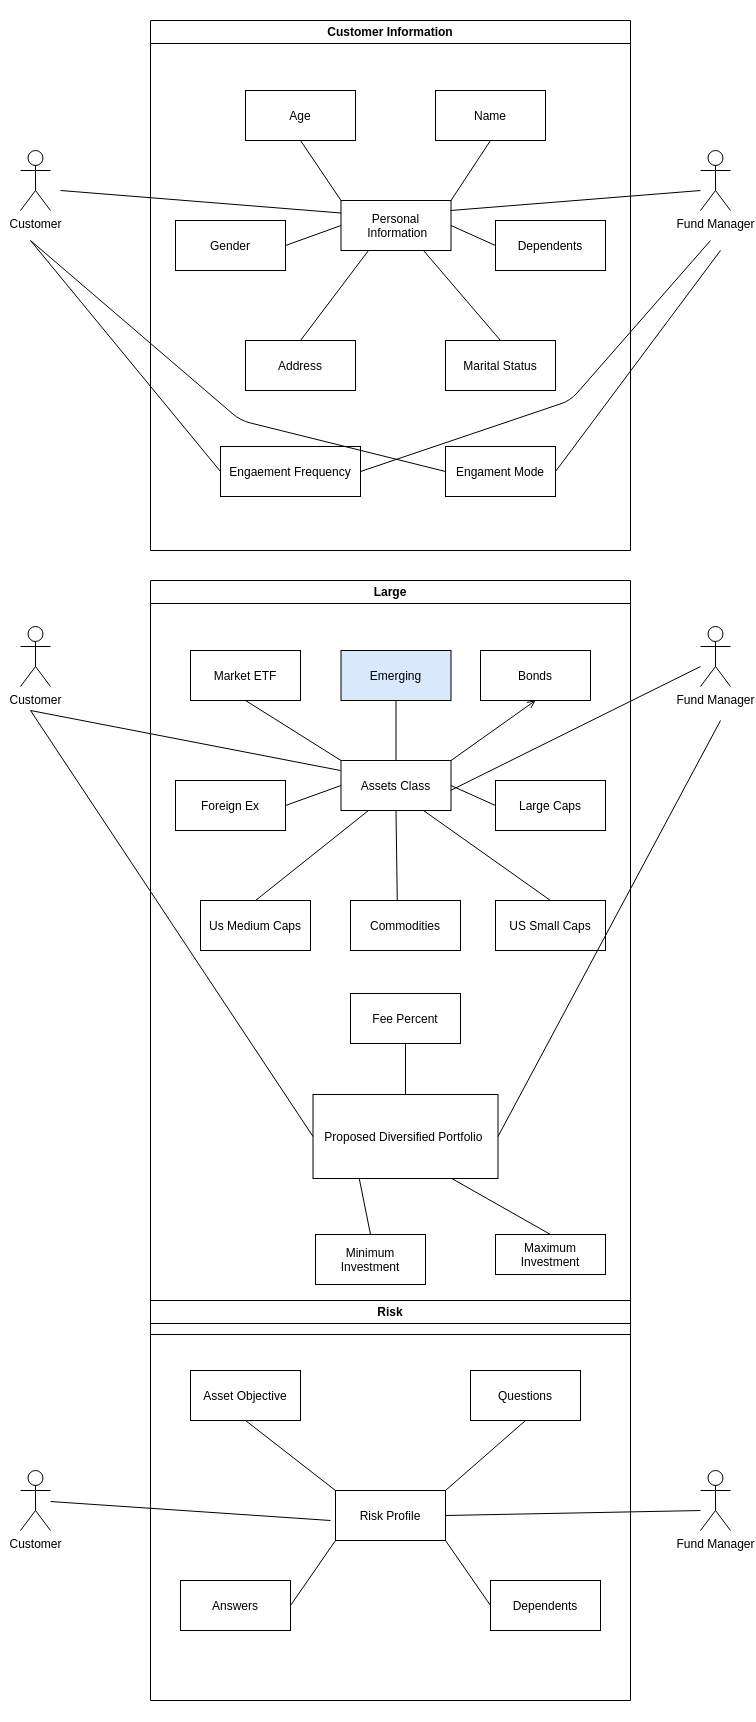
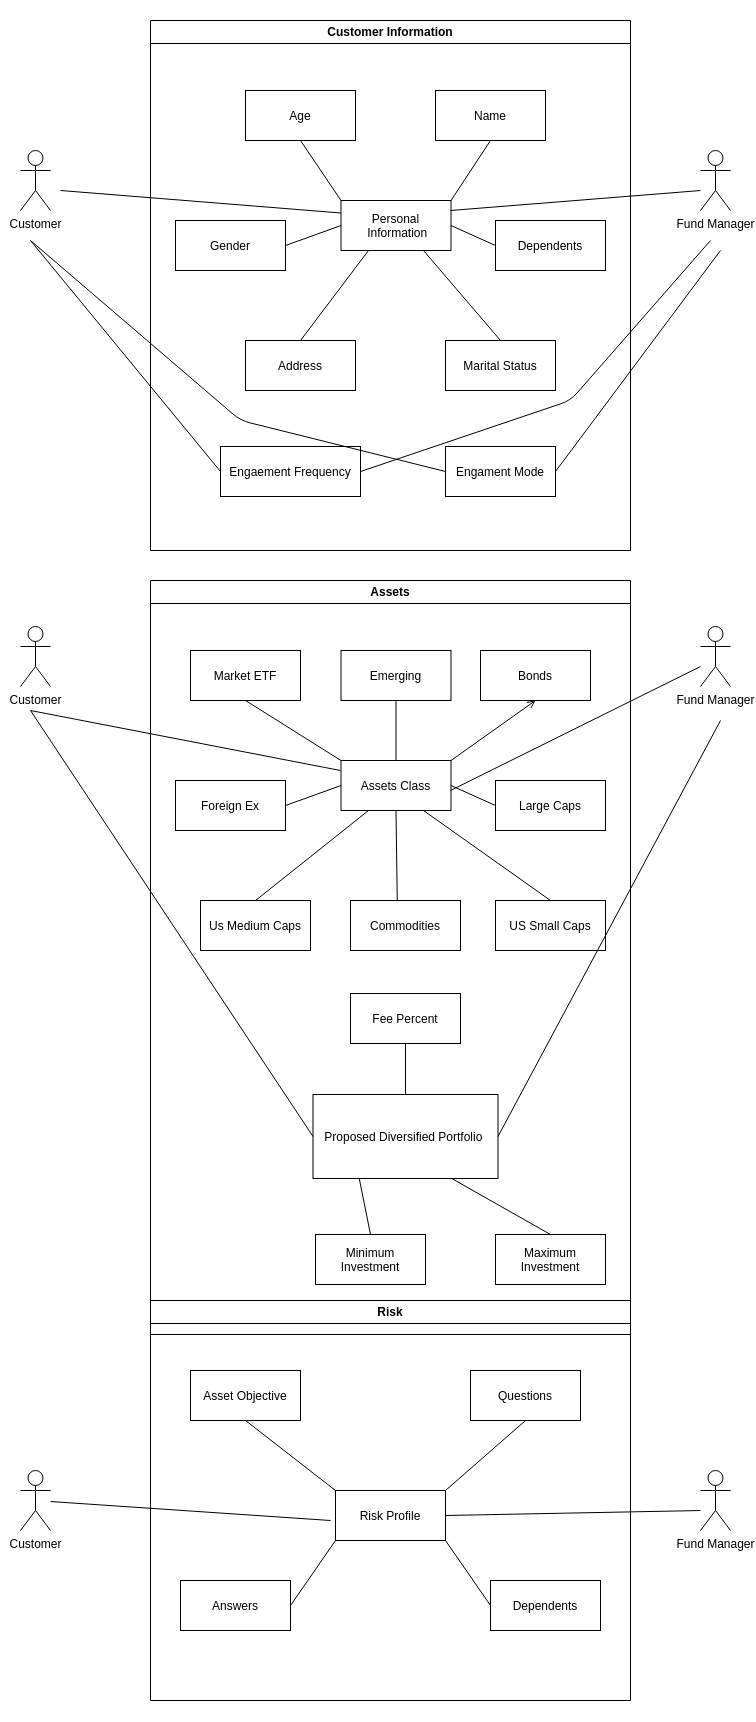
  <mxCell id="0" />
  <mxCell id="1" parent="0" />
  <mxCell id="2" value="Customer Information" style="swimlane;whiteSpace=wrap;startSize=23;" parent="1" vertex="1"><mxGeometry x="150" y="20" width="480" height="530" as="geometry" /></mxCell>
  <mxCell id="3" value="Personal&#10; Information" style="" parent="2" vertex="1"><mxGeometry x="190.5" y="180" width="110" height="50" as="geometry" /></mxCell>
  <mxCell id="4" value="Name" style="" parent="2" vertex="1"><mxGeometry x="285" y="70" width="110" height="50" as="geometry" /></mxCell>
  <mxCell id="5" value="Age" style="" parent="2" vertex="1"><mxGeometry x="95" y="70" width="110" height="50" as="geometry" /></mxCell>
  <mxCell id="6" value="Marital Status" style="" parent="2" vertex="1"><mxGeometry x="295" y="320" width="110" height="50" as="geometry" /></mxCell>
  <mxCell id="7" value="Address" style="" parent="2" vertex="1"><mxGeometry x="95" y="320" width="110" height="50" as="geometry" /></mxCell>
  <mxCell id="8" value="Dependents" style="" parent="2" vertex="1"><mxGeometry x="345" y="200" width="110" height="50" as="geometry" /></mxCell>
  <mxCell id="9" value="Gender" style="" parent="2" vertex="1"><mxGeometry x="25" y="200" width="110" height="50" as="geometry" /></mxCell>
  <mxCell id="10" value="" style="endArrow=none;html=1;entryX=0.5;entryY=1;entryDx=0;entryDy=0;exitX=1;exitY=0;exitDx=0;exitDy=0;" parent="2" source="3" target="4" edge="1"><mxGeometry width="50" height="50" relative="1" as="geometry"><mxPoint x="250" y="220" as="sourcePoint" /><mxPoint x="300" y="170" as="targetPoint" /></mxGeometry></mxCell>
  <mxCell id="11" value="" style="endArrow=none;html=1;exitX=0;exitY=0;exitDx=0;exitDy=0;entryX=0.5;entryY=1;entryDx=0;entryDy=0;" parent="2" source="3" target="5" edge="1"><mxGeometry width="50" height="50" relative="1" as="geometry"><mxPoint x="250" y="220" as="sourcePoint" /><mxPoint x="300" y="170" as="targetPoint" /></mxGeometry></mxCell>
  <mxCell id="12" value="" style="endArrow=none;html=1;exitX=0;exitY=0.5;exitDx=0;exitDy=0;entryX=1;entryY=0.5;entryDx=0;entryDy=0;" parent="2" source="3" target="9" edge="1"><mxGeometry width="50" height="50" relative="1" as="geometry"><mxPoint x="250" y="220" as="sourcePoint" /><mxPoint x="130" y="230" as="targetPoint" /></mxGeometry></mxCell>
  <mxCell id="13" value="" style="endArrow=none;html=1;exitX=1;exitY=0.5;exitDx=0;exitDy=0;entryX=0;entryY=0.5;entryDx=0;entryDy=0;" parent="2" source="3" target="8" edge="1"><mxGeometry width="50" height="50" relative="1" as="geometry"><mxPoint x="250" y="220" as="sourcePoint" /><mxPoint x="300" y="170" as="targetPoint" /></mxGeometry></mxCell>
  <mxCell id="14" value="" style="endArrow=none;html=1;exitX=0.25;exitY=1;exitDx=0;exitDy=0;entryX=0.5;entryY=0;entryDx=0;entryDy=0;" parent="2" source="3" target="7" edge="1"><mxGeometry width="50" height="50" relative="1" as="geometry"><mxPoint x="250" y="220" as="sourcePoint" /><mxPoint x="300" y="170" as="targetPoint" /></mxGeometry></mxCell>
  <mxCell id="15" value="" style="endArrow=none;html=1;exitX=0.75;exitY=1;exitDx=0;exitDy=0;entryX=0.5;entryY=0;entryDx=0;entryDy=0;" parent="2" source="3" target="6" edge="1"><mxGeometry width="50" height="50" relative="1" as="geometry"><mxPoint x="250" y="230" as="sourcePoint" /><mxPoint x="300" y="170" as="targetPoint" /></mxGeometry></mxCell>
  <mxCell id="16" value="Engaement Frequency" style="" parent="2" vertex="1"><mxGeometry x="70" y="426" width="140" height="50" as="geometry" /></mxCell>
  <mxCell id="17" value="Engament Mode" style="" parent="2" vertex="1"><mxGeometry x="295" y="426" width="110" height="50" as="geometry" /></mxCell>
  <mxCell id="18" value="Fund Manager" style="shape=umlActor;verticalLabelPosition=bottom;verticalAlign=top;html=1;outlineConnect=0;" parent="1" vertex="1"><mxGeometry x="700" y="150" width="30" height="60" as="geometry" /></mxCell>
  <mxCell id="19" value="Customer" style="shape=umlActor;verticalLabelPosition=bottom;verticalAlign=top;html=1;outlineConnect=0;" parent="1" vertex="1"><mxGeometry x="20" y="150" width="30" height="60" as="geometry" /></mxCell>
  <mxCell id="20" value="" style="endArrow=none;html=1;entryX=0;entryY=0.25;entryDx=0;entryDy=0;" parent="1" target="3" edge="1"><mxGeometry width="50" height="50" relative="1" as="geometry"><mxPoint x="60" y="190" as="sourcePoint" /><mxPoint x="470" y="170" as="targetPoint" /></mxGeometry></mxCell>
  <mxCell id="21" value="" style="endArrow=none;html=1;entryX=0;entryY=0.667;entryDx=0;entryDy=0;entryPerimeter=0;" parent="1" target="18" edge="1"><mxGeometry width="50" height="50" relative="1" as="geometry"><mxPoint x="450" y="210" as="sourcePoint" /><mxPoint x="470" y="170" as="targetPoint" /></mxGeometry></mxCell>
- <mxCell id="22" value="Large" style="swimlane;whiteSpace=wrap;startSize=23;" parent="1" vertex="1"><mxGeometry x="150" y="580" width="480" height="754" as="geometry" /></mxCell>
+ <mxCell id="22" value="Assets" style="swimlane;whiteSpace=wrap;startSize=23;" parent="1" vertex="1"><mxGeometry x="150" y="580" width="480" height="754" as="geometry" /></mxCell>
  <mxCell id="23" value="Assets Class" style="" parent="22" vertex="1"><mxGeometry x="190.5" y="180" width="110" height="50" as="geometry" /></mxCell>
  <mxCell id="24" value="Bonds" style="" parent="22" vertex="1"><mxGeometry x="330" y="70" width="110" height="50" as="geometry" /></mxCell>
  <mxCell id="25" value="Market ETF" style="" parent="22" vertex="1"><mxGeometry x="40" y="70" width="110" height="50" as="geometry" /></mxCell>
  <mxCell id="26" value="US Small Caps" style="" parent="22" vertex="1"><mxGeometry x="345" y="320" width="110" height="50" as="geometry" /></mxCell>
  <mxCell id="27" value="Us Medium Caps" style="" parent="22" vertex="1"><mxGeometry x="50" y="320" width="110" height="50" as="geometry" /></mxCell>
  <mxCell id="28" value="Large Caps" style="" parent="22" vertex="1"><mxGeometry x="345" y="200" width="110" height="50" as="geometry" /></mxCell>
  <mxCell id="29" value="Foreign Ex" style="" parent="22" vertex="1"><mxGeometry x="25" y="200" width="110" height="50" as="geometry" /></mxCell>
  <mxCell id="30" value="" style="endArrow=open;html=1;entryX=0.5;entryY=1;entryDx=0;entryDy=0;exitX=1;exitY=0;exitDx=0;exitDy=0;" parent="22" source="23" target="24" edge="1"><mxGeometry width="50" height="50" relative="1" as="geometry"><mxPoint x="250" y="220" as="sourcePoint" /><mxPoint x="300" y="170" as="targetPoint" /></mxGeometry></mxCell>
  <mxCell id="31" value="" style="endArrow=none;html=1;exitX=0;exitY=0;exitDx=0;exitDy=0;entryX=0.5;entryY=1;entryDx=0;entryDy=0;" parent="22" source="23" target="25" edge="1"><mxGeometry width="50" height="50" relative="1" as="geometry"><mxPoint x="250" y="220" as="sourcePoint" /><mxPoint x="300" y="170" as="targetPoint" /></mxGeometry></mxCell>
  <mxCell id="32" value="" style="endArrow=none;html=1;exitX=0;exitY=0.5;exitDx=0;exitDy=0;entryX=1;entryY=0.5;entryDx=0;entryDy=0;" parent="22" source="23" target="29" edge="1"><mxGeometry width="50" height="50" relative="1" as="geometry"><mxPoint x="250" y="220" as="sourcePoint" /><mxPoint x="130" y="230" as="targetPoint" /></mxGeometry></mxCell>
  <mxCell id="33" value="" style="endArrow=none;html=1;exitX=1;exitY=0.5;exitDx=0;exitDy=0;entryX=0;entryY=0.5;entryDx=0;entryDy=0;" parent="22" source="23" target="28" edge="1"><mxGeometry width="50" height="50" relative="1" as="geometry"><mxPoint x="250" y="220" as="sourcePoint" /><mxPoint x="300" y="170" as="targetPoint" /></mxGeometry></mxCell>
  <mxCell id="34" value="" style="endArrow=none;html=1;exitX=0.25;exitY=1;exitDx=0;exitDy=0;entryX=0.5;entryY=0;entryDx=0;entryDy=0;" parent="22" source="23" target="27" edge="1"><mxGeometry width="50" height="50" relative="1" as="geometry"><mxPoint x="250" y="220" as="sourcePoint" /><mxPoint x="300" y="170" as="targetPoint" /></mxGeometry></mxCell>
  <mxCell id="35" value="" style="endArrow=none;html=1;exitX=0.75;exitY=1;exitDx=0;exitDy=0;entryX=0.5;entryY=0;entryDx=0;entryDy=0;" parent="22" source="23" target="26" edge="1"><mxGeometry width="50" height="50" relative="1" as="geometry"><mxPoint x="250" y="230" as="sourcePoint" /><mxPoint x="300" y="170" as="targetPoint" /></mxGeometry></mxCell>
- <mxCell id="36" value="Emerging" style="fillColor=#dae8fc;" parent="22" vertex="1"><mxGeometry x="190.5" y="70" width="110" height="50" as="geometry" /></mxCell>
+ <mxCell id="36" value="Emerging" style="" parent="22" vertex="1"><mxGeometry x="190.5" y="70" width="110" height="50" as="geometry" /></mxCell>
  <mxCell id="37" value="Commodities" style="" parent="22" vertex="1"><mxGeometry x="200" y="320" width="110" height="50" as="geometry" /></mxCell>
  <mxCell id="38" value="" style="endArrow=none;html=1;exitX=0.5;exitY=1;exitDx=0;exitDy=0;entryX=0.5;entryY=0;entryDx=0;entryDy=0;" parent="22" source="36" target="23" edge="1"><mxGeometry width="50" height="50" relative="1" as="geometry"><mxPoint x="320" y="124" as="sourcePoint" /><mxPoint x="370" y="74" as="targetPoint" /></mxGeometry></mxCell>
  <mxCell id="39" value="" style="endArrow=none;html=1;exitX=0.5;exitY=1;exitDx=0;exitDy=0;entryX=0.425;entryY=-0.009;entryDx=0;entryDy=0;entryPerimeter=0;" parent="22" source="23" target="37" edge="1"><mxGeometry width="50" height="50" relative="1" as="geometry"><mxPoint x="320" y="124" as="sourcePoint" /><mxPoint x="370" y="74" as="targetPoint" /></mxGeometry></mxCell>
  <mxCell id="40" value="Proposed Diversified Portfolio " style="" parent="22" vertex="1"><mxGeometry x="162.5" y="514" width="185" height="84" as="geometry" /></mxCell>
- <mxCell id="41" value="Maximum&#10;Investment" style="" parent="22" vertex="1"><mxGeometry x="345" y="654" width="110" height="40" as="geometry" /></mxCell>
+ <mxCell id="41" value="Maximum&#10;Investment" style="" parent="22" vertex="1"><mxGeometry x="345" y="654" width="110" height="50" as="geometry" /></mxCell>
  <mxCell id="42" value="Minimum &#10;Investment" style="" parent="22" vertex="1"><mxGeometry x="165" y="654" width="110" height="50" as="geometry" /></mxCell>
  <mxCell id="43" value="Fee Percent" style="" parent="22" vertex="1"><mxGeometry x="200" y="413" width="110" height="50" as="geometry" /></mxCell>
  <mxCell id="44" value="" style="endArrow=none;html=1;exitX=0.5;exitY=1;exitDx=0;exitDy=0;" parent="22" source="43" target="40" edge="1"><mxGeometry width="50" height="50" relative="1" as="geometry"><mxPoint x="250" y="464" as="sourcePoint" /><mxPoint x="255" y="517" as="targetPoint" /></mxGeometry></mxCell>
  <mxCell id="45" value="" style="endArrow=none;html=1;entryX=0.25;entryY=1;entryDx=0;entryDy=0;exitX=0.5;exitY=0;exitDx=0;exitDy=0;" parent="22" source="42" target="40" edge="1"><mxGeometry width="50" height="50" relative="1" as="geometry"><mxPoint x="95" y="634" as="sourcePoint" /><mxPoint x="370" y="514" as="targetPoint" /></mxGeometry></mxCell>
  <mxCell id="46" value="" style="endArrow=none;html=1;exitX=0.75;exitY=1;exitDx=0;exitDy=0;entryX=0.5;entryY=0;entryDx=0;entryDy=0;" parent="22" source="40" target="41" edge="1"><mxGeometry width="50" height="50" relative="1" as="geometry"><mxPoint x="320" y="564" as="sourcePoint" /><mxPoint x="370" y="514" as="targetPoint" /></mxGeometry></mxCell>
  <mxCell id="47" value="Fund Manager" style="shape=umlActor;verticalLabelPosition=bottom;verticalAlign=top;html=1;outlineConnect=0;" parent="1" vertex="1"><mxGeometry x="700" y="626" width="30" height="60" as="geometry" /></mxCell>
  <mxCell id="48" value="Customer" style="shape=umlActor;verticalLabelPosition=bottom;verticalAlign=top;html=1;outlineConnect=0;" parent="1" vertex="1"><mxGeometry x="20" y="626" width="30" height="60" as="geometry" /></mxCell>
  <mxCell id="49" value="" style="endArrow=none;html=1;entryX=0;entryY=0.667;entryDx=0;entryDy=0;entryPerimeter=0;" parent="1" target="47" edge="1"><mxGeometry width="50" height="50" relative="1" as="geometry"><mxPoint x="450" y="790" as="sourcePoint" /><mxPoint x="470" y="646" as="targetPoint" /></mxGeometry></mxCell>
  <mxCell id="50" value="Risk" style="swimlane;whiteSpace=wrap;startSize=23;" parent="1" vertex="1"><mxGeometry x="150" y="1300" width="480" height="400" as="geometry" /></mxCell>
  <mxCell id="51" value="Risk Profile" style="" parent="50" vertex="1"><mxGeometry x="185" y="190" width="110" height="50" as="geometry" /></mxCell>
  <mxCell id="52" value="Questions" style="" parent="50" vertex="1"><mxGeometry x="320" y="70" width="110" height="50" as="geometry" /></mxCell>
  <mxCell id="53" value="Asset Objective" style="" parent="50" vertex="1"><mxGeometry x="40" y="70" width="110" height="50" as="geometry" /></mxCell>
  <mxCell id="54" value="Dependents" style="" parent="50" vertex="1"><mxGeometry x="340" y="280" width="110" height="50" as="geometry" /></mxCell>
  <mxCell id="55" value="Answers" style="" parent="50" vertex="1"><mxGeometry x="30" y="280" width="110" height="50" as="geometry" /></mxCell>
  <mxCell id="56" value="" style="endArrow=none;html=1;entryX=0.5;entryY=1;entryDx=0;entryDy=0;exitX=1;exitY=0;exitDx=0;exitDy=0;" parent="50" source="51" target="52" edge="1"><mxGeometry width="50" height="50" relative="1" as="geometry"><mxPoint x="250" y="220" as="sourcePoint" /><mxPoint x="300" y="170" as="targetPoint" /></mxGeometry></mxCell>
  <mxCell id="57" value="" style="endArrow=none;html=1;exitX=0;exitY=0;exitDx=0;exitDy=0;entryX=0.5;entryY=1;entryDx=0;entryDy=0;" parent="50" source="51" target="53" edge="1"><mxGeometry width="50" height="50" relative="1" as="geometry"><mxPoint x="250" y="220" as="sourcePoint" /><mxPoint x="300" y="170" as="targetPoint" /></mxGeometry></mxCell>
  <mxCell id="58" value="" style="endArrow=none;html=1;exitX=0;exitY=1;exitDx=0;exitDy=0;entryX=1;entryY=0.5;entryDx=0;entryDy=0;" parent="50" source="51" target="55" edge="1"><mxGeometry width="50" height="50" relative="1" as="geometry"><mxPoint x="250" y="220" as="sourcePoint" /><mxPoint x="130" y="230" as="targetPoint" /></mxGeometry></mxCell>
  <mxCell id="59" value="" style="endArrow=none;html=1;exitX=1;exitY=1;exitDx=0;exitDy=0;entryX=0;entryY=0.5;entryDx=0;entryDy=0;" parent="50" source="51" target="54" edge="1"><mxGeometry width="50" height="50" relative="1" as="geometry"><mxPoint x="250" y="220" as="sourcePoint" /><mxPoint x="300" y="170" as="targetPoint" /></mxGeometry></mxCell>
  <mxCell id="60" value="Fund Manager" style="shape=umlActor;verticalLabelPosition=bottom;verticalAlign=top;html=1;outlineConnect=0;" parent="1" vertex="1"><mxGeometry x="700" y="1470" width="30" height="60" as="geometry" /></mxCell>
  <mxCell id="61" value="Customer" style="shape=umlActor;verticalLabelPosition=bottom;verticalAlign=top;html=1;outlineConnect=0;" parent="1" vertex="1"><mxGeometry x="20" y="1470" width="30" height="60" as="geometry" /></mxCell>
  <mxCell id="62" value="" style="endArrow=none;html=1;entryX=0;entryY=0.667;entryDx=0;entryDy=0;entryPerimeter=0;exitX=1;exitY=0.5;exitDx=0;exitDy=0;" parent="1" source="51" target="60" edge="1"><mxGeometry width="50" height="50" relative="1" as="geometry"><mxPoint x="450" y="1490" as="sourcePoint" /><mxPoint x="470" y="1450" as="targetPoint" /></mxGeometry></mxCell>
  <mxCell id="63" value="" style="endArrow=none;html=1;exitX=1;exitY=0.5;exitDx=0;exitDy=0;" parent="1" source="40" edge="1"><mxGeometry width="50" height="50" relative="1" as="geometry"><mxPoint x="480" y="900" as="sourcePoint" /><mxPoint x="720" y="720" as="targetPoint" /></mxGeometry></mxCell>
  <mxCell id="64" value="" style="endArrow=none;html=1;entryX=0;entryY=0.5;entryDx=0;entryDy=0;" parent="1" target="40" edge="1"><mxGeometry width="50" height="50" relative="1" as="geometry"><mxPoint x="30" y="710" as="sourcePoint" /><mxPoint x="320" y="1140" as="targetPoint" /></mxGeometry></mxCell>
  <mxCell id="65" value="" style="endArrow=none;html=1;entryX=0;entryY=0.5;entryDx=0;entryDy=0;" parent="1" target="16" edge="1"><mxGeometry width="50" height="50" relative="1" as="geometry"><mxPoint x="30" y="240" as="sourcePoint" /><mxPoint x="530" y="280" as="targetPoint" /></mxGeometry></mxCell>
  <mxCell id="66" value="" style="endArrow=none;html=1;entryX=0;entryY=0.5;entryDx=0;entryDy=0;" parent="1" target="17" edge="1"><mxGeometry width="50" height="50" relative="1" as="geometry"><mxPoint x="30" y="240" as="sourcePoint" /><mxPoint x="530" y="280" as="targetPoint" /><Array as="points"><mxPoint x="240" y="420" /></Array></mxGeometry></mxCell>
  <mxCell id="67" value="" style="endArrow=none;html=1;exitX=1;exitY=0.5;exitDx=0;exitDy=0;" parent="1" source="16" edge="1"><mxGeometry width="50" height="50" relative="1" as="geometry"><mxPoint x="490" y="490" as="sourcePoint" /><mxPoint x="710" y="240" as="targetPoint" /><Array as="points"><mxPoint x="570" y="400" /></Array></mxGeometry></mxCell>
  <mxCell id="68" value="" style="endArrow=none;html=1;exitX=1;exitY=0.5;exitDx=0;exitDy=0;" parent="1" source="17" edge="1"><mxGeometry width="50" height="50" relative="1" as="geometry"><mxPoint x="370" y="481" as="sourcePoint" /><mxPoint x="720" y="250" as="targetPoint" /></mxGeometry></mxCell>
  <mxCell id="69" value="" style="endArrow=none;html=1;" parent="1" edge="1"><mxGeometry width="50" height="50" relative="1" as="geometry"><mxPoint x="30" y="710" as="sourcePoint" /><mxPoint x="340" y="770" as="targetPoint" /></mxGeometry></mxCell>
  <mxCell id="70" value="" style="endArrow=none;html=1;" parent="1" source="61" edge="1"><mxGeometry width="50" height="50" relative="1" as="geometry"><mxPoint x="490" y="1650" as="sourcePoint" /><mxPoint x="330" y="1520" as="targetPoint" /></mxGeometry></mxCell>
